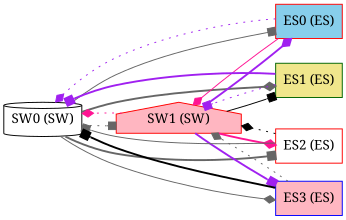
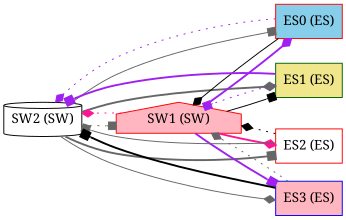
  digraph {
    fontname="Noto Serif"
    rankdir=LR
    node [color=red fillcolor=white fontname="Noto Serif" shape=record style=filled]
    edge [arrowhead=box color=gray40 fontname="Noto Serif" style=bold]
-   n1 [color=black label="SW0 (SW)" shape=cylinder]
+   n1 [color=black label="SW2 (SW)" shape=cylinder]
    n2 [fillcolor=lightpink label="SW1 (SW)" shape=house]
    n3 [fillcolor=skyblue label="{ES0 (ES)}"]
    n4 [color=darkgreen fillcolor=khaki label="{ES1 (ES)}"]
    n5 [label="{ES2 (ES)}"]
    n6 [color=blue fillcolor=lightpink label="{ES3 (ES)}"]
    n1 -> n2 [style=dotted]
    n1 -> n3 [style=solid]
    n1 -> n4 [arrowhead=diamond]
    n1 -> n5
    n1 -> n6 [arrowhead=diamond style=solid]
    n2 -> n1 [arrowhead=diamond color=deeppink style=dotted]
    n2 -> n3 [arrowhead=diamond color=purple]
    n2 -> n4 [color=black style=solid]
    n2 -> n5 [arrowhead=diamond color=deeppink]
    n2 -> n6 [color=purple]
    n3 -> n1 [arrowhead=diamond color=purple style=dotted]
-   n3 -> n2 [arrowhead=diamond color=deeppink style=solid]
+   n3 -> n2 [arrowhead=diamond color=black style=solid]
    n4 -> n1 [color=purple]
    n4 -> n2 [color=purple style=dotted]
    n5 -> n1 [style=solid]
    n5 -> n2 [arrowhead=diamond color=black style=dotted]
    n6 -> n1 [color=black]
    n6 -> n2 [arrowhead=diamond style=dotted]
  }
